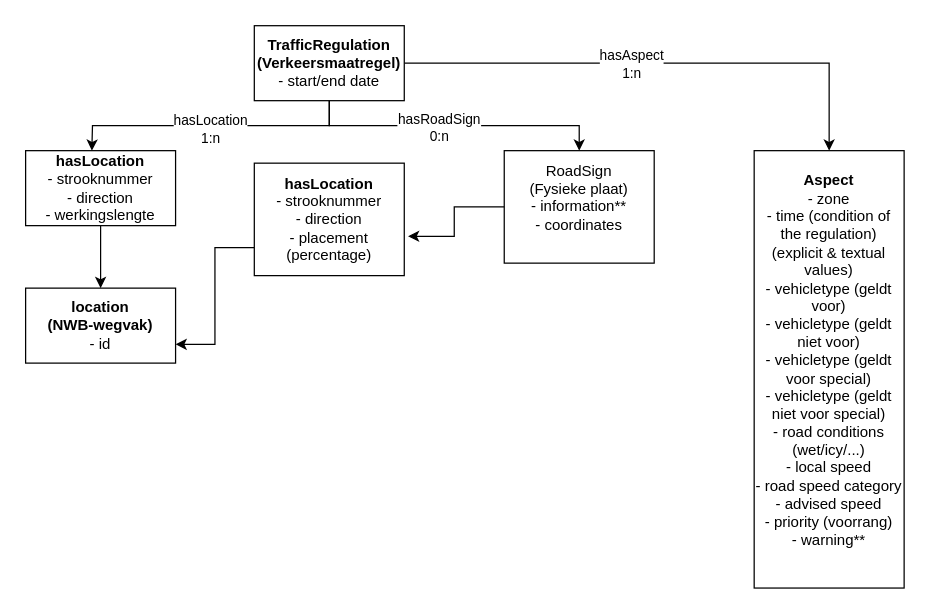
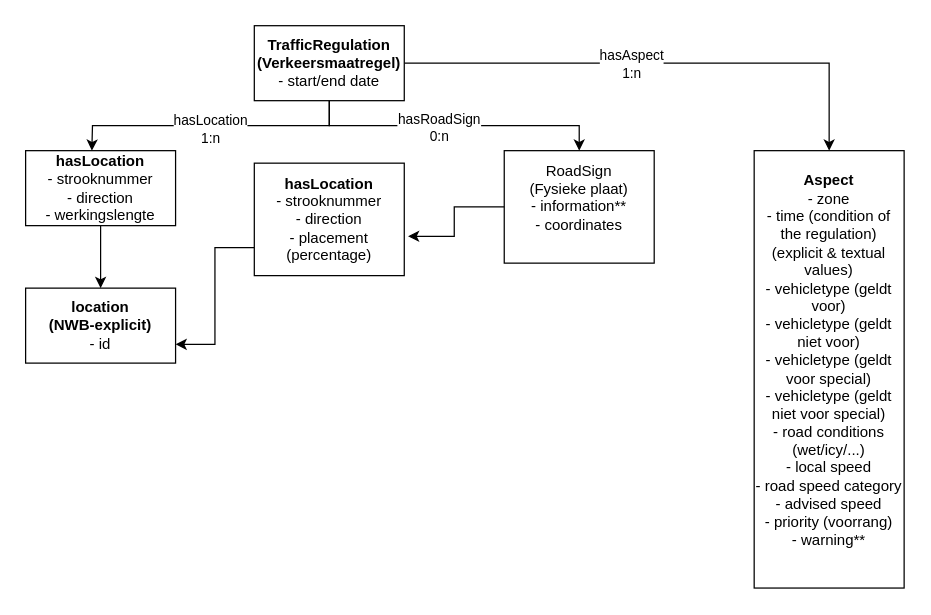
  <mxCell id="0" />
  <mxCell id="1" parent="0" />
  <mxCell id="2" style="edgeStyle=orthogonalEdgeStyle;rounded=0;orthogonalLoop=1;jettySize=auto;html=1;exitX=0.5;exitY=1;exitDx=0;exitDy=0;entryX=0.5;entryY=0;entryDx=0;entryDy=0;" edge="1" parent="1" source="8" target="9"><mxGeometry relative="1" as="geometry" /></mxCell>
  <mxCell id="3" value="&lt;div&gt;hasRoadSign&lt;/div&gt;0:n" style="edgeLabel;html=1;align=center;verticalAlign=middle;resizable=0;points=[];" vertex="1" connectable="0" parent="2"><mxGeometry x="-0.111" y="-1" relative="1" as="geometry"><mxPoint as="offset" /></mxGeometry></mxCell>
  <mxCell id="4" style="edgeStyle=orthogonalEdgeStyle;rounded=0;orthogonalLoop=1;jettySize=auto;html=1;exitX=0.5;exitY=1;exitDx=0;exitDy=0;entryX=0.5;entryY=0;entryDx=0;entryDy=0;" edge="1" parent="1" source="8"><mxGeometry relative="1" as="geometry"><mxPoint x="73" y="120" as="targetPoint" /></mxGeometry></mxCell>
  <mxCell id="5" value="&lt;div&gt;hasLocation&lt;/div&gt;&lt;div&gt;1:n&lt;/div&gt;" style="edgeLabel;html=1;align=center;verticalAlign=middle;resizable=0;points=[];" vertex="1" connectable="0" parent="4"><mxGeometry x="0.015" y="2" relative="1" as="geometry"><mxPoint as="offset" /></mxGeometry></mxCell>
  <mxCell id="6" style="edgeStyle=orthogonalEdgeStyle;rounded=0;orthogonalLoop=1;jettySize=auto;html=1;exitX=1;exitY=0.5;exitDx=0;exitDy=0;entryX=0.5;entryY=0;entryDx=0;entryDy=0;" edge="1" parent="1" source="8" target="16"><mxGeometry relative="1" as="geometry"><mxPoint x="593" y="90" as="targetPoint" /></mxGeometry></mxCell>
  <mxCell id="7" value="&lt;div&gt;hasAspect&lt;/div&gt;&lt;div&gt;1:n&lt;br&gt;&lt;/div&gt;" style="edgeLabel;html=1;align=center;verticalAlign=middle;resizable=0;points=[];" vertex="1" connectable="0" parent="6"><mxGeometry x="-0.117" relative="1" as="geometry"><mxPoint as="offset" /></mxGeometry></mxCell>
  <mxCell id="8" value="&lt;div&gt;&lt;b&gt;TrafficRegulation&lt;/b&gt;&lt;/div&gt;&lt;div&gt;&lt;b&gt;(Verkeersmaatregel)&lt;br&gt;&lt;/b&gt;&lt;/div&gt;&lt;div&gt;- start/end date&lt;br&gt;&lt;/div&gt;" style="rounded=0;whiteSpace=wrap;html=1;" vertex="1" parent="1"><mxGeometry x="203" y="20" width="120" height="60" as="geometry" /></mxCell>
  <mxCell id="9" value="&lt;div&gt;RoadSign&lt;/div&gt;&lt;div&gt;(Fysieke plaat)&lt;br&gt;&lt;/div&gt;&lt;div&gt;- information**&lt;br&gt;&lt;/div&gt;&lt;div&gt;- coordinates&lt;/div&gt;&lt;div&gt;&lt;br&gt;&lt;/div&gt;" style="rounded=0;whiteSpace=wrap;html=1;" vertex="1" parent="1"><mxGeometry x="403" y="120" width="120" height="90" as="geometry" /></mxCell>
  <mxCell id="10" style="edgeStyle=orthogonalEdgeStyle;rounded=0;orthogonalLoop=1;jettySize=auto;html=1;exitX=0.5;exitY=1;exitDx=0;exitDy=0;entryX=0.5;entryY=0;entryDx=0;entryDy=0;" edge="1" parent="1" source="11" target="12"><mxGeometry relative="1" as="geometry"><mxPoint x="89" y="181" as="sourcePoint" /><mxPoint x="79" y="251" as="targetPoint" /></mxGeometry></mxCell>
  <mxCell id="11" value="&lt;div&gt;&lt;b&gt;hasLocation&lt;/b&gt;&lt;/div&gt;&lt;div&gt;- strooknummer&lt;/div&gt;&lt;div&gt;- direction&lt;/div&gt;&lt;div&gt;- werkingslengte&lt;br&gt;&lt;/div&gt;" style="rounded=0;whiteSpace=wrap;html=1;" vertex="1" parent="1"><mxGeometry x="20" y="120" width="120" height="60" as="geometry" /></mxCell>
- <mxCell id="12" value="&lt;div&gt;&lt;b&gt;location&lt;/b&gt;&lt;/div&gt;&lt;div&gt;&lt;b&gt;(NWB-wegvak)&lt;/b&gt;&lt;/div&gt;&lt;div&gt;- id&lt;br&gt;&lt;/div&gt;" style="rounded=0;whiteSpace=wrap;html=1;" vertex="1" parent="1"><mxGeometry x="20" y="230" width="120" height="60" as="geometry" /></mxCell>
+ <mxCell id="12" value="&lt;div&gt;&lt;b&gt;location&lt;/b&gt;&lt;/div&gt;&lt;div&gt;&lt;b&gt;(NWB-explicit)&lt;/b&gt;&lt;/div&gt;&lt;div&gt;- id&lt;br&gt;&lt;/div&gt;" style="rounded=0;whiteSpace=wrap;html=1;" vertex="1" parent="1"><mxGeometry x="20" y="230" width="120" height="60" as="geometry" /></mxCell>
  <mxCell id="13" style="edgeStyle=orthogonalEdgeStyle;rounded=0;orthogonalLoop=1;jettySize=auto;html=1;exitX=0;exitY=0.75;exitDx=0;exitDy=0;entryX=1;entryY=0.75;entryDx=0;entryDy=0;" edge="1" parent="1" source="14" target="12"><mxGeometry relative="1" as="geometry" /></mxCell>
  <mxCell id="14" value="&lt;div&gt;&lt;b&gt;hasLocation&lt;/b&gt;&lt;/div&gt;&lt;div&gt;- strooknummer&lt;/div&gt;&lt;div&gt;- direction&lt;/div&gt;&lt;div&gt;- placement (percentage)&lt;br&gt;&lt;/div&gt;" style="rounded=0;whiteSpace=wrap;html=1;" vertex="1" parent="1"><mxGeometry x="203" y="130" width="120" height="90" as="geometry" /></mxCell>
  <mxCell id="15" style="edgeStyle=orthogonalEdgeStyle;rounded=0;orthogonalLoop=1;jettySize=auto;html=1;exitX=0;exitY=0.5;exitDx=0;exitDy=0;entryX=1.025;entryY=0.65;entryDx=0;entryDy=0;entryPerimeter=0;" edge="1" parent="1" source="9" target="14"><mxGeometry relative="1" as="geometry" /></mxCell>
  <mxCell id="16" value="&lt;div&gt;&lt;b&gt;Aspect&lt;/b&gt;&lt;/div&gt;&lt;div&gt;- zone&lt;/div&gt;&lt;div&gt;- time (condition of the regulation) (explicit &amp;amp; textual values)&lt;/div&gt;&lt;div&gt;- vehicletype (geldt voor)&lt;/div&gt;&lt;div&gt;- vehicletype (geldt niet voor)&lt;/div&gt;&lt;div&gt;- vehicletype (geldt voor special)&lt;/div&gt;&lt;div&gt;- vehicletype (geldt niet voor special)&lt;/div&gt;&lt;div&gt;- road conditions (wet/icy/...)&lt;/div&gt;&lt;div&gt;- local speed&lt;/div&gt;&lt;div&gt;- road speed category &lt;br&gt;&lt;/div&gt;&lt;div&gt;- advised speed&lt;/div&gt;&lt;div&gt;- priority (voorrang)&lt;br&gt;&lt;/div&gt;&lt;div&gt;- warning**&lt;/div&gt;&lt;div&gt;&lt;br&gt;&lt;/div&gt;" style="rounded=0;whiteSpace=wrap;html=1;" vertex="1" parent="1"><mxGeometry x="603" y="120" width="120" height="350" as="geometry" /></mxCell>
